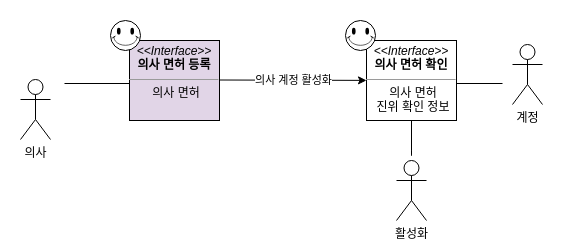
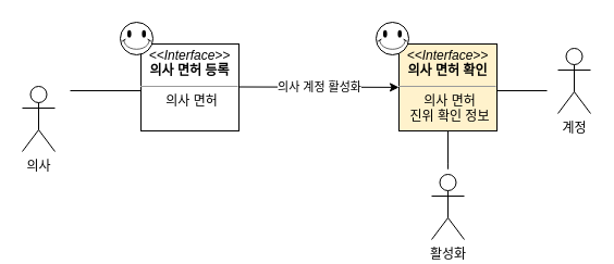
  <mxCell id="0" />
  <mxCell id="1" parent="0" />
  <mxCell id="2" value="활성화" style="shape=umlActor;verticalLabelPosition=bottom;verticalAlign=top;html=1;outlineConnect=0;" vertex="1" parent="1"><mxGeometry x="396" y="160" width="30" height="60" as="geometry" /></mxCell>
  <mxCell id="3" value="의사" style="shape=umlActor;verticalLabelPosition=bottom;verticalAlign=top;html=1;outlineConnect=0;" vertex="1" parent="1"><mxGeometry x="20" y="79" width="30" height="60" as="geometry" /></mxCell>
  <mxCell id="4" value="계정" style="shape=umlActor;verticalLabelPosition=bottom;verticalAlign=top;html=1;outlineConnect=0;" vertex="1" parent="1"><mxGeometry x="512" y="44" width="30" height="60" as="geometry" /></mxCell>
- <mxCell id="5" value="&lt;p style=&quot;margin: 0px ; margin-top: 4px ; text-align: center&quot;&gt;&lt;i&gt;&amp;lt;&amp;lt;Interface&amp;gt;&amp;gt;&lt;/i&gt;&lt;br&gt;&lt;b&gt;의사 면허 등록&lt;/b&gt;&lt;/p&gt;&lt;hr size=&quot;1&quot;&gt;&lt;p style=&quot;text-align: center ; margin: 0px 0px 0px 4px&quot;&gt;의사 면허&lt;/p&gt;" style="verticalAlign=top;align=left;overflow=fill;fontSize=12;fontFamily=Helvetica;html=1;fillColor=#e1d5e7;" vertex="1" parent="1"><mxGeometry x="129" y="40" width="90" height="80" as="geometry" /></mxCell>
- <mxCell id="6" value="&lt;p style=&quot;margin: 4px 0px 0px&quot;&gt;&lt;i&gt;&amp;lt;&amp;lt;Interface&amp;gt;&amp;gt;&lt;/i&gt;&lt;br&gt;&lt;b&gt;의사 면허 확인&lt;/b&gt;&lt;/p&gt;&lt;hr size=&quot;1&quot;&gt;&lt;p style=&quot;margin: 0px ; margin-left: 4px&quot;&gt;의사 면허&lt;/p&gt;&lt;p style=&quot;margin: 0px ; margin-left: 4px&quot;&gt;진위 확인 정보&lt;/p&gt;" style="verticalAlign=top;align=center;overflow=fill;fontSize=12;fontFamily=Helvetica;html=1;" vertex="1" parent="1"><mxGeometry x="366" y="40" width="90" height="80" as="geometry" /></mxCell>
+ <mxCell id="5" value="&lt;p style=&quot;margin: 0px ; margin-top: 4px ; text-align: center&quot;&gt;&lt;i&gt;&amp;lt;&amp;lt;Interface&amp;gt;&amp;gt;&lt;/i&gt;&lt;br&gt;&lt;b&gt;의사 면허 등록&lt;/b&gt;&lt;/p&gt;&lt;hr size=&quot;1&quot;&gt;&lt;p style=&quot;text-align: center ; margin: 0px 0px 0px 4px&quot;&gt;의사 면허&lt;/p&gt;" style="verticalAlign=top;align=left;overflow=fill;fontSize=12;fontFamily=Helvetica;html=1;" vertex="1" parent="1"><mxGeometry x="129" y="40" width="90" height="80" as="geometry" /></mxCell>
+ <mxCell id="6" value="&lt;p style=&quot;margin: 4px 0px 0px&quot;&gt;&lt;i&gt;&amp;lt;&amp;lt;Interface&amp;gt;&amp;gt;&lt;/i&gt;&lt;br&gt;&lt;b&gt;의사 면허 확인&lt;/b&gt;&lt;/p&gt;&lt;hr size=&quot;1&quot;&gt;&lt;p style=&quot;margin: 0px ; margin-left: 4px&quot;&gt;의사 면허&lt;/p&gt;&lt;p style=&quot;margin: 0px ; margin-left: 4px&quot;&gt;진위 확인 정보&lt;/p&gt;" style="verticalAlign=top;align=center;overflow=fill;fontSize=12;fontFamily=Helvetica;html=1;fillColor=#fff2cc;" vertex="1" parent="1"><mxGeometry x="366" y="40" width="90" height="80" as="geometry" /></mxCell>
  <mxCell id="7" value="" style="endArrow=none;html=1;" edge="1" parent="1"><mxGeometry width="50" height="50" relative="1" as="geometry"><mxPoint x="64" y="83" as="sourcePoint" /><mxPoint x="129" y="83" as="targetPoint" /></mxGeometry></mxCell>
  <mxCell id="8" value="" style="endArrow=none;html=1;entryX=0.5;entryY=1;entryDx=0;entryDy=0;" edge="1" parent="1" target="6"><mxGeometry width="50" height="50" relative="1" as="geometry"><mxPoint x="411" y="140" as="sourcePoint" /><mxPoint x="395" y="180" as="targetPoint" /><Array as="points"><mxPoint x="411" y="160" /></Array></mxGeometry></mxCell>
  <mxCell id="9" value="" style="endArrow=none;html=1;" edge="1" parent="1"><mxGeometry width="50" height="50" relative="1" as="geometry"><mxPoint x="456" y="83" as="sourcePoint" /><mxPoint x="502" y="83" as="targetPoint" /></mxGeometry></mxCell>
  <mxCell id="10" value="" style="endArrow=classic;html=1;" edge="1" parent="1" target="6"><mxGeometry relative="1" as="geometry"><mxPoint x="219" y="79.5" as="sourcePoint" /><mxPoint x="365" y="80" as="targetPoint" /></mxGeometry></mxCell>
  <mxCell id="11" value="의사 계정 활성화" style="edgeLabel;resizable=0;html=1;align=center;verticalAlign=middle;" connectable="0" vertex="1" parent="10"><mxGeometry relative="1" as="geometry" /></mxCell>
  <mxCell id="12" value="" style="verticalLabelPosition=bottom;verticalAlign=top;html=1;shape=mxgraph.basic.smiley" vertex="1" parent="1"><mxGeometry x="345" y="20" width="30" height="30" as="geometry" /></mxCell>
  <mxCell id="13" value="" style="verticalLabelPosition=bottom;verticalAlign=top;html=1;shape=mxgraph.basic.smiley" vertex="1" parent="1"><mxGeometry x="110" y="20" width="30" height="30" as="geometry" /></mxCell>
